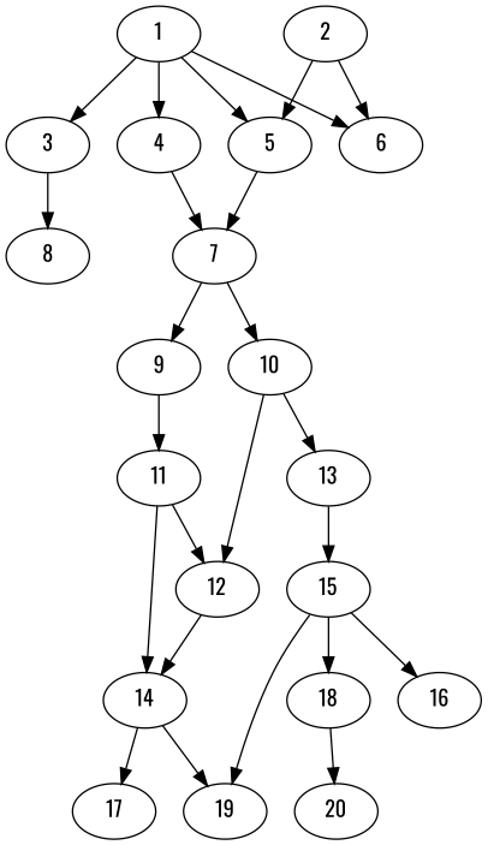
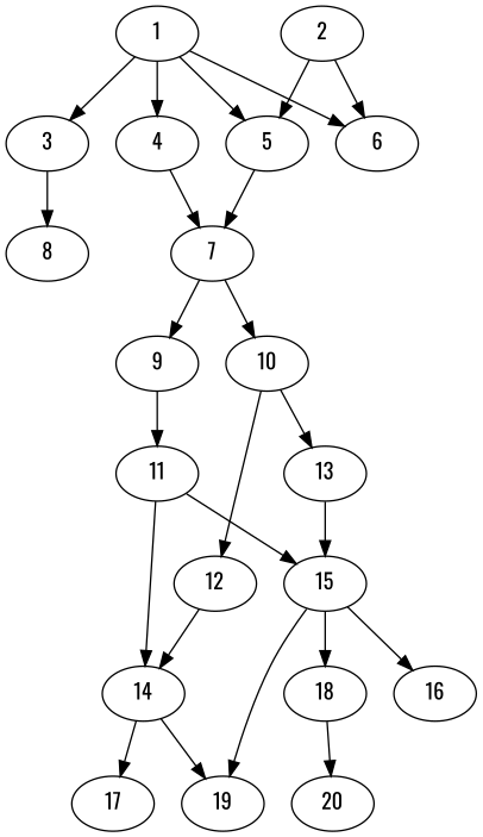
  digraph {
    fontname=Oswald
    node [alpha=0.09 fontname=Oswald]
    edge [fontname=Oswald]
    1 [expect_size=25631744]
    3 [alpha=0.20 expect_size=18302976]
    4 [alpha=0.04 expect_size=9785344]
    5 [expect_size=6607872]
    6 [alpha=0.00 expect_size=17887232]
    8 [alpha=0.05 expect_size=28750848]
    7 [alpha=0.17 expect_size=37666816]
    9 [alpha=0.10 expect_size=20967424]
    10 [alpha=0.08 expect_size=51119104]
    2 [alpha=0.05 expect_size=17721344]
    11 [alpha=0.14 expect_size=19980288]
    12 [alpha=0.14 expect_size=41494528]
    13 [alpha=0.19 expect_size=52310016]
    14 [alpha=0.17 expect_size=51818496]
    15 [alpha=0.15 expect_size=13921280]
    17 [alpha=0.10 expect_size=36752384]
    19 [alpha=0.12 expect_size=42553344]
    18 [expect_size=30749696]
    16 [alpha=0.02 expect_size=36228096]
    20 [alpha=0.18 expect_size=18046976]
    1 -> 3
    1 -> 4
    1 -> 5
    1 -> 6
    3 -> 8
    4 -> 7
    5 -> 7
    7 -> 9
    7 -> 10
    9 -> 11
    10 -> 12
    10 -> 13
    2 -> 5
    2 -> 6
    11 -> 14
-   11 -> 12
+   11 -> 15
    12 -> 14
    13 -> 15
    14 -> 17
    14 -> 19
    15 -> 19
    15 -> 18
    15 -> 16
    18 -> 20
  }
